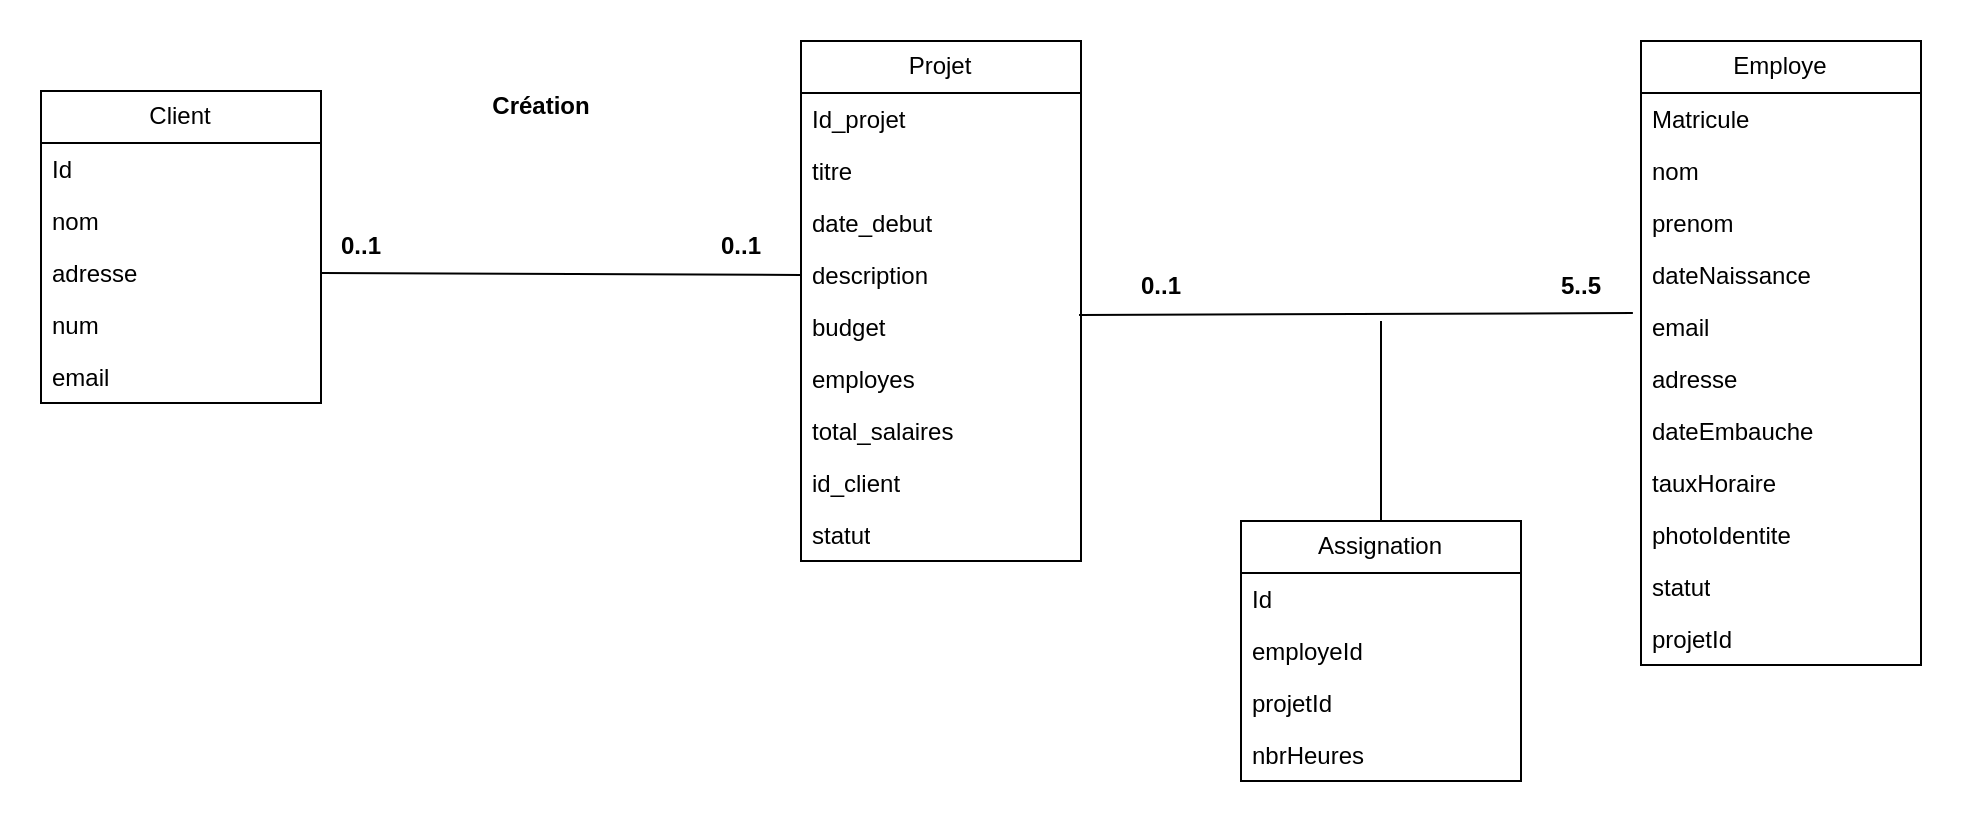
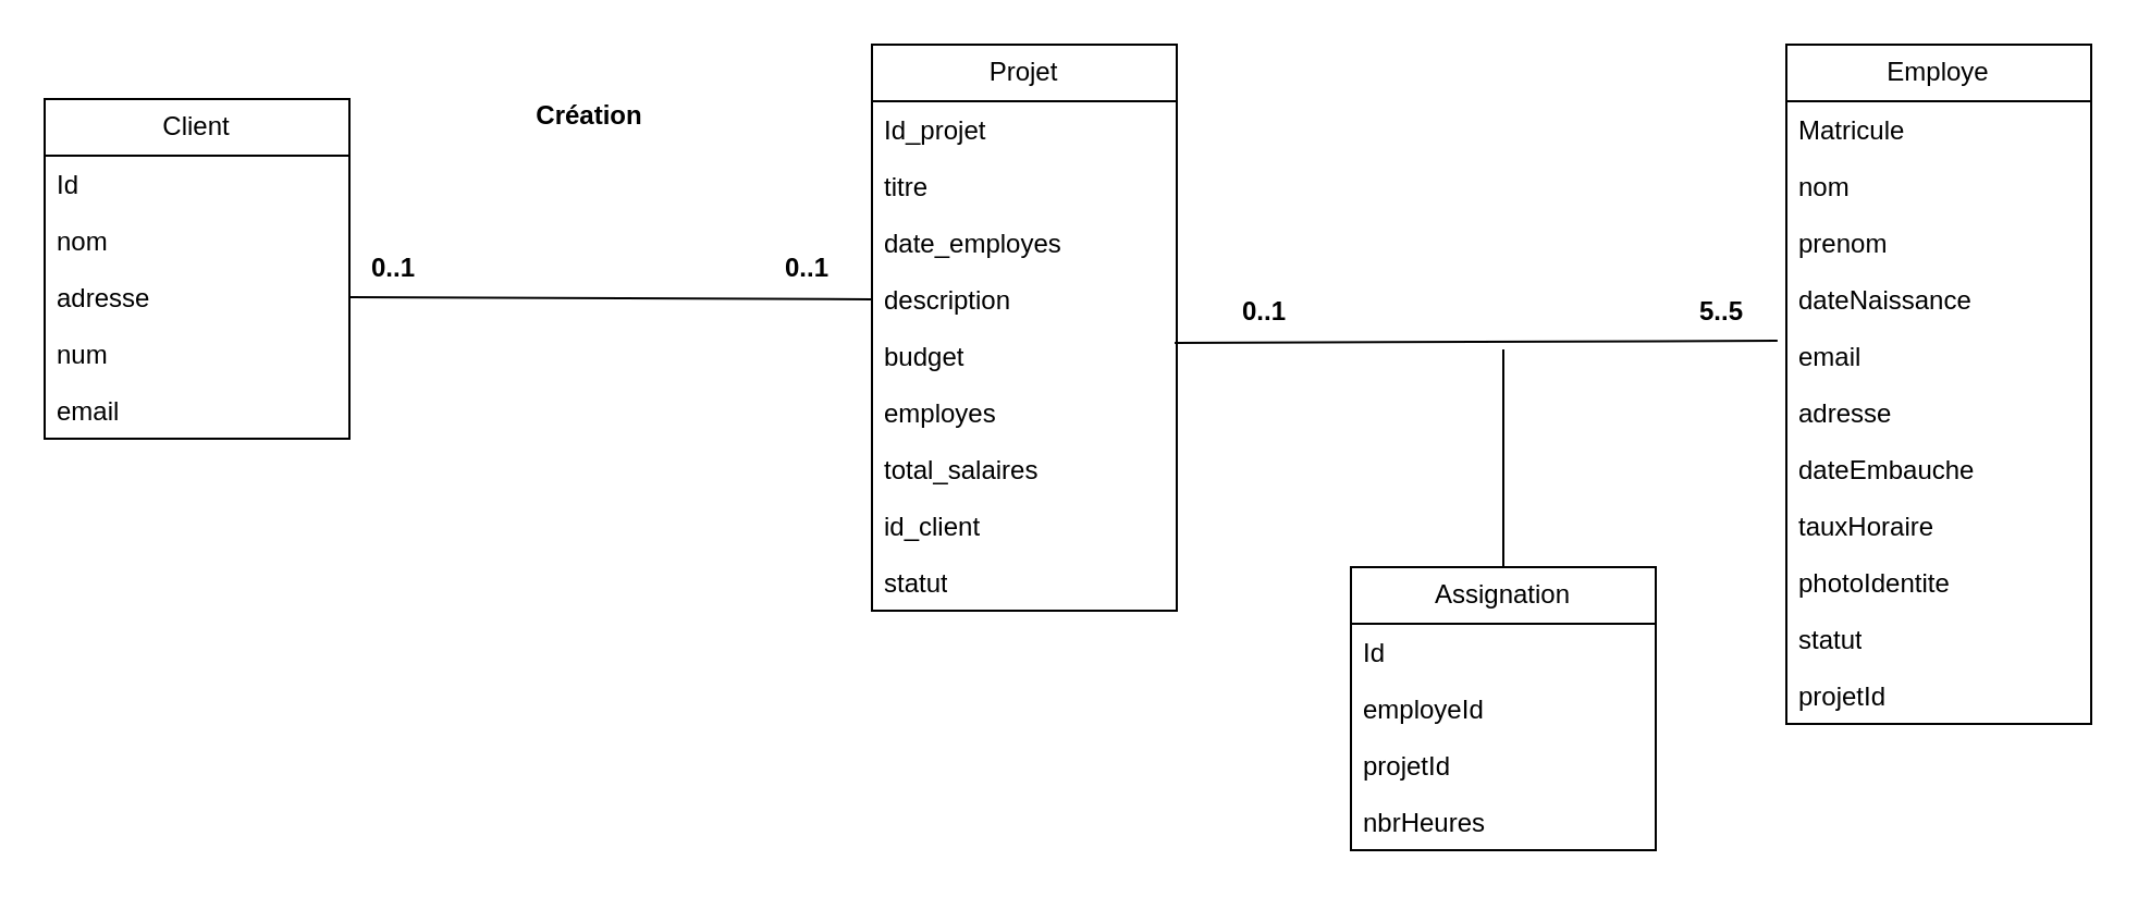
  <mxCell id="0" />
  <mxCell id="1" parent="0" />
  <mxCell id="2" value="Client" style="swimlane;fontStyle=0;childLayout=stackLayout;horizontal=1;startSize=26;fillColor=none;horizontalStack=0;resizeParent=1;resizeParentMax=0;resizeLast=0;collapsible=1;marginBottom=0;whiteSpace=wrap;html=1;" vertex="1" parent="1"><mxGeometry x="20" y="45" width="140" height="156" as="geometry" /></mxCell>
  <mxCell id="3" value="Id" style="text;strokeColor=none;fillColor=none;align=left;verticalAlign=top;spacingLeft=4;spacingRight=4;overflow=hidden;rotatable=0;points=[[0,0.5],[1,0.5]];portConstraint=eastwest;whiteSpace=wrap;html=1;" vertex="1" parent="2"><mxGeometry y="26" width="140" height="26" as="geometry" /></mxCell>
  <mxCell id="4" value="nom" style="text;strokeColor=none;fillColor=none;align=left;verticalAlign=top;spacingLeft=4;spacingRight=4;overflow=hidden;rotatable=0;points=[[0,0.5],[1,0.5]];portConstraint=eastwest;whiteSpace=wrap;html=1;" vertex="1" parent="2"><mxGeometry y="52" width="140" height="26" as="geometry" /></mxCell>
  <mxCell id="5" value="adresse" style="text;strokeColor=none;fillColor=none;align=left;verticalAlign=top;spacingLeft=4;spacingRight=4;overflow=hidden;rotatable=0;points=[[0,0.5],[1,0.5]];portConstraint=eastwest;whiteSpace=wrap;html=1;" vertex="1" parent="2"><mxGeometry y="78" width="140" height="26" as="geometry" /></mxCell>
  <mxCell id="6" value="num" style="text;strokeColor=none;fillColor=none;align=left;verticalAlign=top;spacingLeft=4;spacingRight=4;overflow=hidden;rotatable=0;points=[[0,0.5],[1,0.5]];portConstraint=eastwest;whiteSpace=wrap;html=1;" vertex="1" parent="2"><mxGeometry y="104" width="140" height="26" as="geometry" /></mxCell>
  <mxCell id="7" value="email" style="text;strokeColor=none;fillColor=none;align=left;verticalAlign=top;spacingLeft=4;spacingRight=4;overflow=hidden;rotatable=0;points=[[0,0.5],[1,0.5]];portConstraint=eastwest;whiteSpace=wrap;html=1;" vertex="1" parent="2"><mxGeometry y="130" width="140" height="26" as="geometry" /></mxCell>
  <mxCell id="8" value="Employe" style="swimlane;fontStyle=0;childLayout=stackLayout;horizontal=1;startSize=26;fillColor=none;horizontalStack=0;resizeParent=1;resizeParentMax=0;resizeLast=0;collapsible=1;marginBottom=0;whiteSpace=wrap;html=1;" vertex="1" parent="1"><mxGeometry x="820" y="20" width="140" height="312" as="geometry" /></mxCell>
  <mxCell id="9" value="Matricule" style="text;strokeColor=none;fillColor=none;align=left;verticalAlign=top;spacingLeft=4;spacingRight=4;overflow=hidden;rotatable=0;points=[[0,0.5],[1,0.5]];portConstraint=eastwest;whiteSpace=wrap;html=1;" vertex="1" parent="8"><mxGeometry y="26" width="140" height="26" as="geometry" /></mxCell>
  <mxCell id="10" value="nom" style="text;strokeColor=none;fillColor=none;align=left;verticalAlign=top;spacingLeft=4;spacingRight=4;overflow=hidden;rotatable=0;points=[[0,0.5],[1,0.5]];portConstraint=eastwest;whiteSpace=wrap;html=1;" vertex="1" parent="8"><mxGeometry y="52" width="140" height="26" as="geometry" /></mxCell>
  <mxCell id="11" value="prenom" style="text;strokeColor=none;fillColor=none;align=left;verticalAlign=top;spacingLeft=4;spacingRight=4;overflow=hidden;rotatable=0;points=[[0,0.5],[1,0.5]];portConstraint=eastwest;whiteSpace=wrap;html=1;" vertex="1" parent="8"><mxGeometry y="78" width="140" height="26" as="geometry" /></mxCell>
  <mxCell id="12" value="dateNaissance" style="text;strokeColor=none;fillColor=none;align=left;verticalAlign=top;spacingLeft=4;spacingRight=4;overflow=hidden;rotatable=0;points=[[0,0.5],[1,0.5]];portConstraint=eastwest;whiteSpace=wrap;html=1;" vertex="1" parent="8"><mxGeometry y="104" width="140" height="26" as="geometry" /></mxCell>
  <mxCell id="13" value="email" style="text;strokeColor=none;fillColor=none;align=left;verticalAlign=top;spacingLeft=4;spacingRight=4;overflow=hidden;rotatable=0;points=[[0,0.5],[1,0.5]];portConstraint=eastwest;whiteSpace=wrap;html=1;" vertex="1" parent="8"><mxGeometry y="130" width="140" height="26" as="geometry" /></mxCell>
  <mxCell id="14" value="adresse" style="text;strokeColor=none;fillColor=none;align=left;verticalAlign=top;spacingLeft=4;spacingRight=4;overflow=hidden;rotatable=0;points=[[0,0.5],[1,0.5]];portConstraint=eastwest;whiteSpace=wrap;html=1;" vertex="1" parent="8"><mxGeometry y="156" width="140" height="26" as="geometry" /></mxCell>
  <mxCell id="15" value="dateEmbauche" style="text;strokeColor=none;fillColor=none;align=left;verticalAlign=top;spacingLeft=4;spacingRight=4;overflow=hidden;rotatable=0;points=[[0,0.5],[1,0.5]];portConstraint=eastwest;whiteSpace=wrap;html=1;" vertex="1" parent="8"><mxGeometry y="182" width="140" height="26" as="geometry" /></mxCell>
  <mxCell id="16" value="tauxHoraire" style="text;strokeColor=none;fillColor=none;align=left;verticalAlign=top;spacingLeft=4;spacingRight=4;overflow=hidden;rotatable=0;points=[[0,0.5],[1,0.5]];portConstraint=eastwest;whiteSpace=wrap;html=1;" vertex="1" parent="8"><mxGeometry y="208" width="140" height="26" as="geometry" /></mxCell>
  <mxCell id="17" value="photoIdentite" style="text;strokeColor=none;fillColor=none;align=left;verticalAlign=top;spacingLeft=4;spacingRight=4;overflow=hidden;rotatable=0;points=[[0,0.5],[1,0.5]];portConstraint=eastwest;whiteSpace=wrap;html=1;" vertex="1" parent="8"><mxGeometry y="234" width="140" height="26" as="geometry" /></mxCell>
  <mxCell id="18" value="statut" style="text;strokeColor=none;fillColor=none;align=left;verticalAlign=top;spacingLeft=4;spacingRight=4;overflow=hidden;rotatable=0;points=[[0,0.5],[1,0.5]];portConstraint=eastwest;whiteSpace=wrap;html=1;" vertex="1" parent="8"><mxGeometry y="260" width="140" height="26" as="geometry" /></mxCell>
  <mxCell id="19" value="projetId" style="text;strokeColor=none;fillColor=none;align=left;verticalAlign=top;spacingLeft=4;spacingRight=4;overflow=hidden;rotatable=0;points=[[0,0.5],[1,0.5]];portConstraint=eastwest;whiteSpace=wrap;html=1;" vertex="1" parent="8"><mxGeometry y="286" width="140" height="26" as="geometry" /></mxCell>
  <mxCell id="20" value="Projet" style="swimlane;fontStyle=0;childLayout=stackLayout;horizontal=1;startSize=26;fillColor=none;horizontalStack=0;resizeParent=1;resizeParentMax=0;resizeLast=0;collapsible=1;marginBottom=0;whiteSpace=wrap;html=1;" vertex="1" parent="1"><mxGeometry x="400" y="20" width="140" height="260" as="geometry" /></mxCell>
  <mxCell id="21" value="Id_projet" style="text;strokeColor=none;fillColor=none;align=left;verticalAlign=top;spacingLeft=4;spacingRight=4;overflow=hidden;rotatable=0;points=[[0,0.5],[1,0.5]];portConstraint=eastwest;whiteSpace=wrap;html=1;" vertex="1" parent="20"><mxGeometry y="26" width="140" height="26" as="geometry" /></mxCell>
  <mxCell id="22" value="titre&lt;span style=&quot;white-space: pre;&quot;&gt;&#09;&lt;/span&gt;&lt;br&gt;&lt;br&gt;" style="text;strokeColor=none;fillColor=none;align=left;verticalAlign=top;spacingLeft=4;spacingRight=4;overflow=hidden;rotatable=0;points=[[0,0.5],[1,0.5]];portConstraint=eastwest;whiteSpace=wrap;html=1;" vertex="1" parent="20"><mxGeometry y="52" width="140" height="26" as="geometry" /></mxCell>
- <mxCell id="23" value="date_debut" style="text;strokeColor=none;fillColor=none;align=left;verticalAlign=top;spacingLeft=4;spacingRight=4;overflow=hidden;rotatable=0;points=[[0,0.5],[1,0.5]];portConstraint=eastwest;whiteSpace=wrap;html=1;" vertex="1" parent="20"><mxGeometry y="78" width="140" height="26" as="geometry" /></mxCell>
+ <mxCell id="23" value="date_employes" style="text;strokeColor=none;fillColor=none;align=left;verticalAlign=top;spacingLeft=4;spacingRight=4;overflow=hidden;rotatable=0;points=[[0,0.5],[1,0.5]];portConstraint=eastwest;whiteSpace=wrap;html=1;" vertex="1" parent="20"><mxGeometry y="78" width="140" height="26" as="geometry" /></mxCell>
  <mxCell id="24" value="description" style="text;strokeColor=none;fillColor=none;align=left;verticalAlign=top;spacingLeft=4;spacingRight=4;overflow=hidden;rotatable=0;points=[[0,0.5],[1,0.5]];portConstraint=eastwest;whiteSpace=wrap;html=1;" vertex="1" parent="20"><mxGeometry y="104" width="140" height="26" as="geometry" /></mxCell>
  <mxCell id="25" value="budget" style="text;strokeColor=none;fillColor=none;align=left;verticalAlign=top;spacingLeft=4;spacingRight=4;overflow=hidden;rotatable=0;points=[[0,0.5],[1,0.5]];portConstraint=eastwest;whiteSpace=wrap;html=1;" vertex="1" parent="20"><mxGeometry y="130" width="140" height="26" as="geometry" /></mxCell>
  <mxCell id="26" value="employes" style="text;strokeColor=none;fillColor=none;align=left;verticalAlign=top;spacingLeft=4;spacingRight=4;overflow=hidden;rotatable=0;points=[[0,0.5],[1,0.5]];portConstraint=eastwest;whiteSpace=wrap;html=1;" vertex="1" parent="20"><mxGeometry y="156" width="140" height="26" as="geometry" /></mxCell>
  <mxCell id="27" value="total_salaires" style="text;strokeColor=none;fillColor=none;align=left;verticalAlign=top;spacingLeft=4;spacingRight=4;overflow=hidden;rotatable=0;points=[[0,0.5],[1,0.5]];portConstraint=eastwest;whiteSpace=wrap;html=1;" vertex="1" parent="20"><mxGeometry y="182" width="140" height="26" as="geometry" /></mxCell>
  <mxCell id="28" value="id_client" style="text;strokeColor=none;fillColor=none;align=left;verticalAlign=top;spacingLeft=4;spacingRight=4;overflow=hidden;rotatable=0;points=[[0,0.5],[1,0.5]];portConstraint=eastwest;whiteSpace=wrap;html=1;" vertex="1" parent="20"><mxGeometry y="208" width="140" height="26" as="geometry" /></mxCell>
  <mxCell id="29" value="statut" style="text;strokeColor=none;fillColor=none;align=left;verticalAlign=top;spacingLeft=4;spacingRight=4;overflow=hidden;rotatable=0;points=[[0,0.5],[1,0.5]];portConstraint=eastwest;whiteSpace=wrap;html=1;" vertex="1" parent="20"><mxGeometry y="234" width="140" height="26" as="geometry" /></mxCell>
  <mxCell id="30" value="Assignation" style="swimlane;fontStyle=0;childLayout=stackLayout;horizontal=1;startSize=26;fillColor=none;horizontalStack=0;resizeParent=1;resizeParentMax=0;resizeLast=0;collapsible=1;marginBottom=0;whiteSpace=wrap;html=1;" vertex="1" parent="1"><mxGeometry x="620" y="260" width="140" height="130" as="geometry" /></mxCell>
  <mxCell id="31" value="Id" style="text;strokeColor=none;fillColor=none;align=left;verticalAlign=top;spacingLeft=4;spacingRight=4;overflow=hidden;rotatable=0;points=[[0,0.5],[1,0.5]];portConstraint=eastwest;whiteSpace=wrap;html=1;" vertex="1" parent="30"><mxGeometry y="26" width="140" height="26" as="geometry" /></mxCell>
  <mxCell id="32" value="employeId" style="text;strokeColor=none;fillColor=none;align=left;verticalAlign=top;spacingLeft=4;spacingRight=4;overflow=hidden;rotatable=0;points=[[0,0.5],[1,0.5]];portConstraint=eastwest;whiteSpace=wrap;html=1;" vertex="1" parent="30"><mxGeometry y="52" width="140" height="26" as="geometry" /></mxCell>
  <mxCell id="33" value="projetId" style="text;strokeColor=none;fillColor=none;align=left;verticalAlign=top;spacingLeft=4;spacingRight=4;overflow=hidden;rotatable=0;points=[[0,0.5],[1,0.5]];portConstraint=eastwest;whiteSpace=wrap;html=1;" vertex="1" parent="30"><mxGeometry y="78" width="140" height="26" as="geometry" /></mxCell>
  <mxCell id="34" value="nbrHeures" style="text;strokeColor=none;fillColor=none;align=left;verticalAlign=top;spacingLeft=4;spacingRight=4;overflow=hidden;rotatable=0;points=[[0,0.5],[1,0.5]];portConstraint=eastwest;whiteSpace=wrap;html=1;" vertex="1" parent="30"><mxGeometry y="104" width="140" height="26" as="geometry" /></mxCell>
  <mxCell id="35" value="" style="endArrow=none;html=1;rounded=0;exitX=1;exitY=0.5;exitDx=0;exitDy=0;entryX=0;entryY=0.5;entryDx=0;entryDy=0;" edge="1" parent="1" source="5" target="24"><mxGeometry width="50" height="50" relative="1" as="geometry"><mxPoint x="350" y="140" as="sourcePoint" /><mxPoint x="380" y="60" as="targetPoint" /></mxGeometry></mxCell>
  <mxCell id="36" value="" style="endArrow=none;html=1;rounded=0;entryX=0.993;entryY=0.269;entryDx=0;entryDy=0;entryPerimeter=0;exitX=-0.029;exitY=0.231;exitDx=0;exitDy=0;exitPerimeter=0;" edge="1" parent="1" source="13" target="25"><mxGeometry width="50" height="50" relative="1" as="geometry"><mxPoint x="710" y="270" as="sourcePoint" /><mxPoint x="408" y="148" as="targetPoint" /></mxGeometry></mxCell>
  <mxCell id="37" value="0..1" style="text;align=center;fontStyle=1;verticalAlign=middle;spacingLeft=3;spacingRight=3;strokeColor=none;rotatable=0;points=[[0,0.5],[1,0.5]];portConstraint=eastwest;html=1;" vertex="1" parent="1"><mxGeometry x="140" y="110" width="80" height="26" as="geometry" /></mxCell>
  <mxCell id="38" value="0..1" style="text;align=center;fontStyle=1;verticalAlign=middle;spacingLeft=3;spacingRight=3;strokeColor=none;rotatable=0;points=[[0,0.5],[1,0.5]];portConstraint=eastwest;html=1;" vertex="1" parent="1"><mxGeometry x="330" y="110" width="80" height="26" as="geometry" /></mxCell>
  <mxCell id="39" value="Création" style="text;align=center;fontStyle=1;verticalAlign=middle;spacingLeft=3;spacingRight=3;strokeColor=none;rotatable=0;points=[[0,0.5],[1,0.5]];portConstraint=eastwest;html=1;" vertex="1" parent="1"><mxGeometry x="230" y="40" width="80" height="26" as="geometry" /></mxCell>
  <mxCell id="40" value="0..1" style="text;align=center;fontStyle=1;verticalAlign=middle;spacingLeft=3;spacingRight=3;strokeColor=none;rotatable=0;points=[[0,0.5],[1,0.5]];portConstraint=eastwest;html=1;" vertex="1" parent="1"><mxGeometry x="540" y="130" width="80" height="26" as="geometry" /></mxCell>
  <mxCell id="41" value="5..5" style="text;align=center;fontStyle=1;verticalAlign=middle;spacingLeft=3;spacingRight=3;strokeColor=none;rotatable=0;points=[[0,0.5],[1,0.5]];portConstraint=eastwest;html=1;" vertex="1" parent="1"><mxGeometry x="750" y="130" width="80" height="26" as="geometry" /></mxCell>
  <mxCell id="42" value="" style="endArrow=none;html=1;rounded=0;exitX=0.5;exitY=0;exitDx=0;exitDy=0;" edge="1" parent="1" source="30"><mxGeometry width="50" height="50" relative="1" as="geometry"><mxPoint x="826" y="166" as="sourcePoint" /><mxPoint x="690" y="160" as="targetPoint" /></mxGeometry></mxCell>
